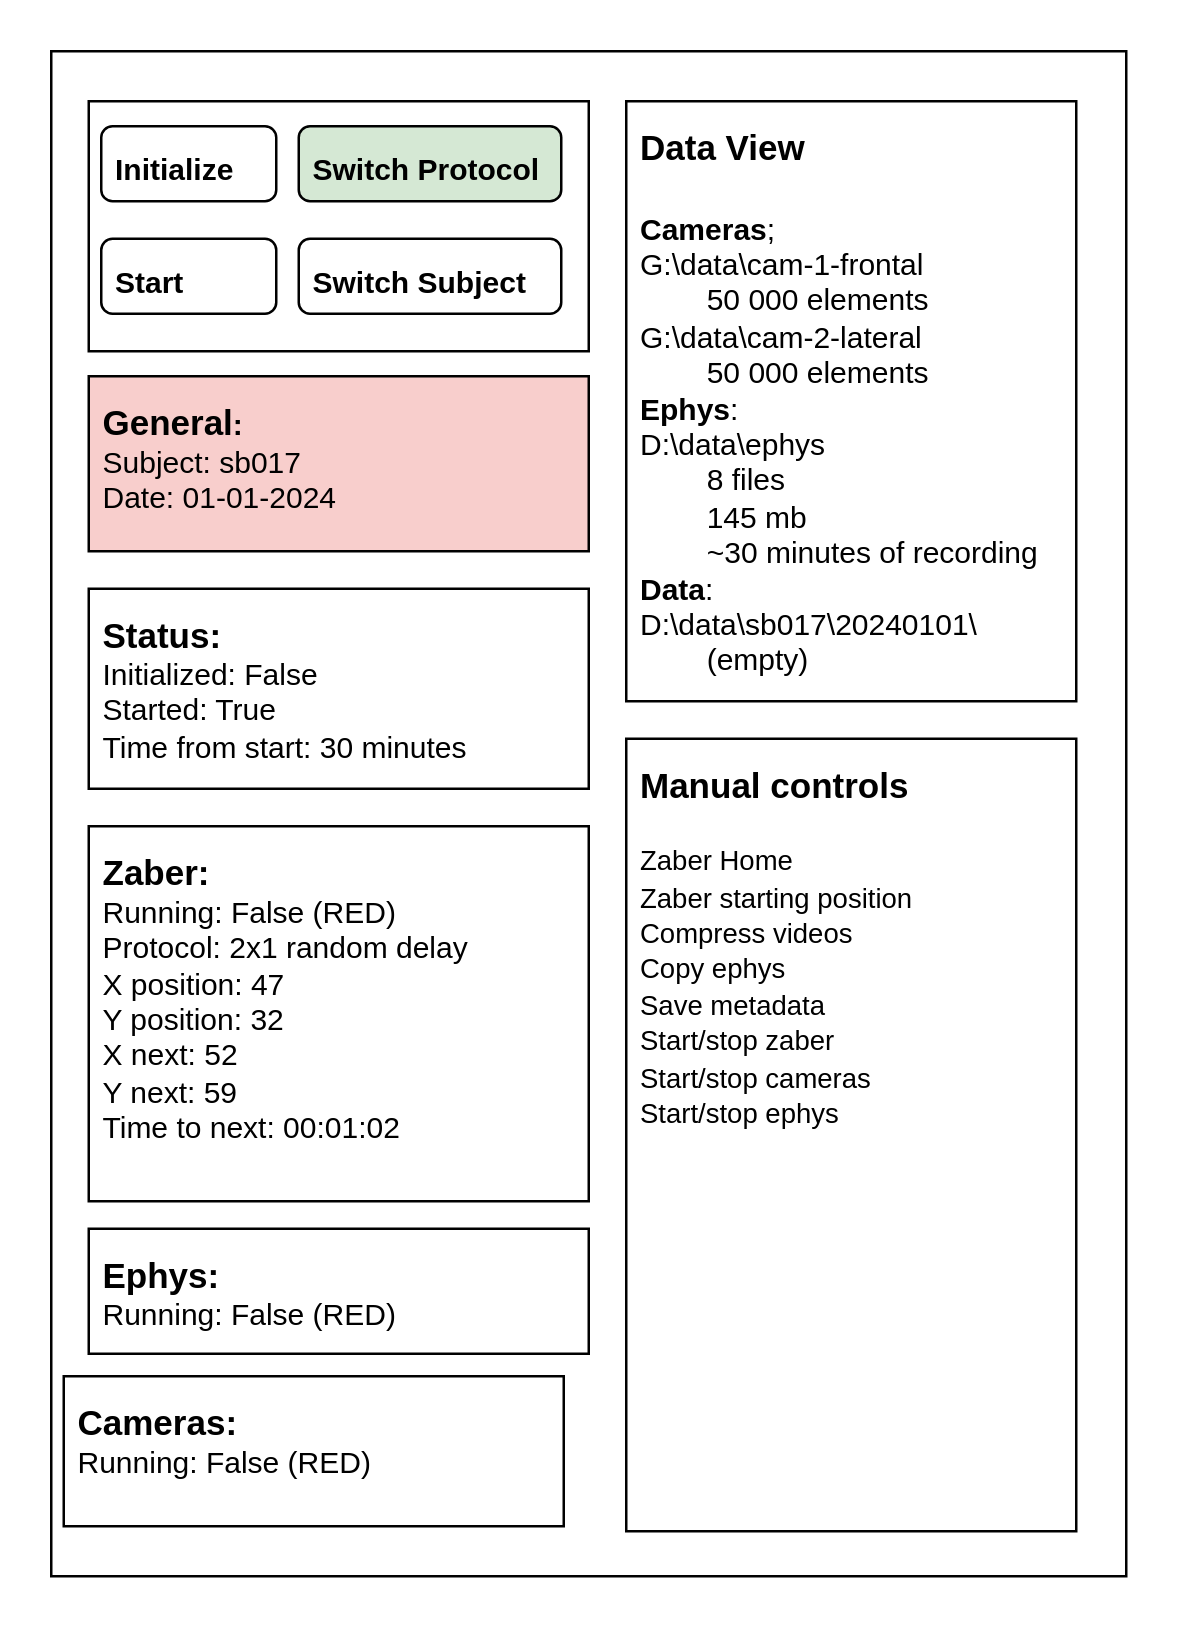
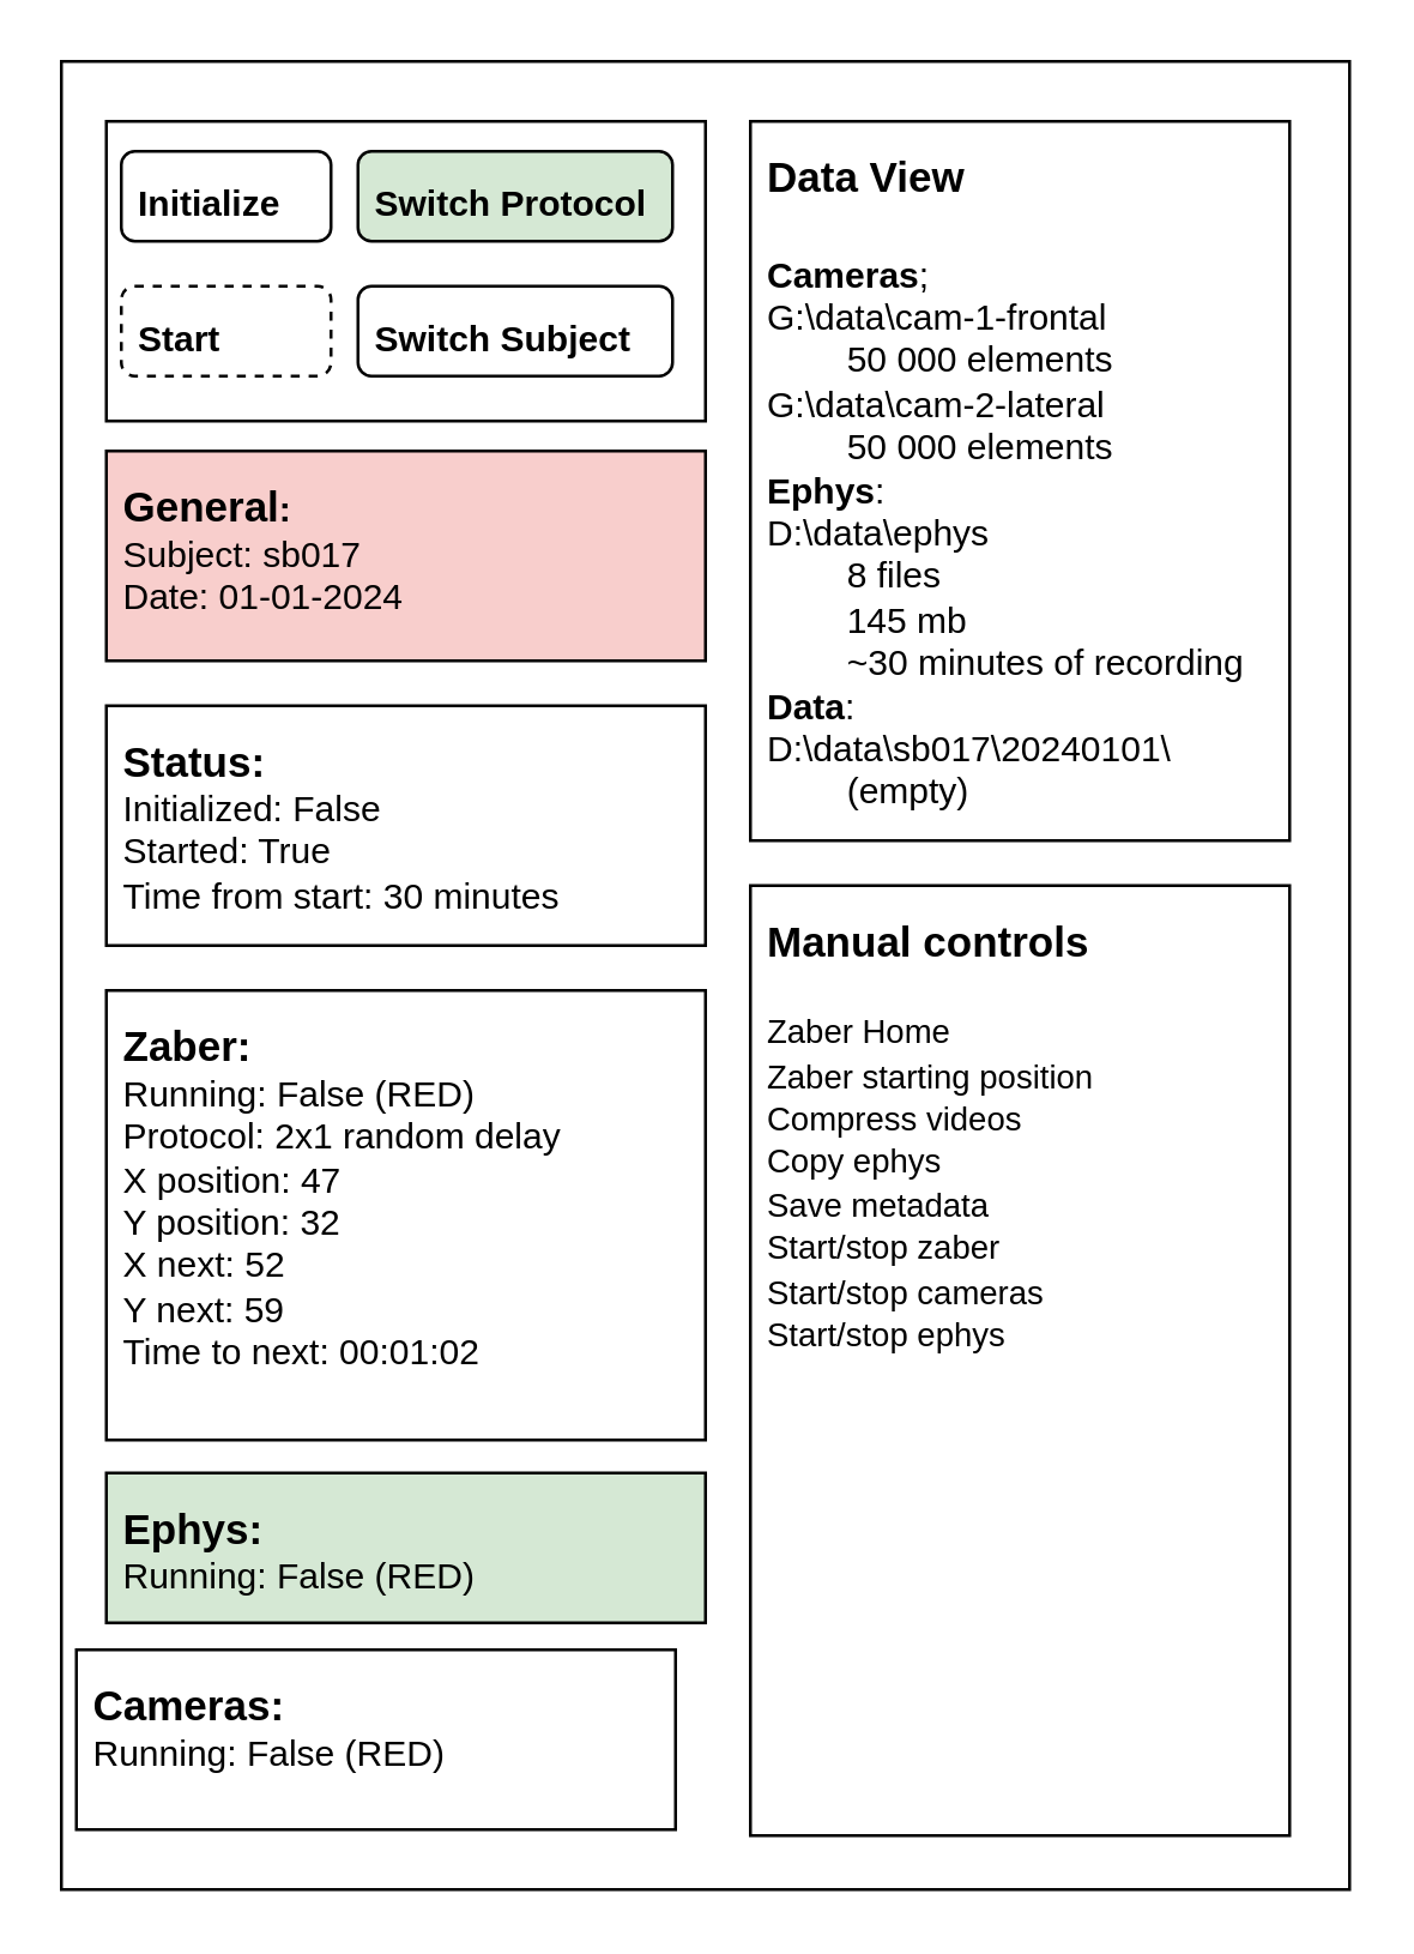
  <mxCell id="0" />
  <mxCell id="1" parent="0" />
  <mxCell id="2" value="" style="rounded=0;whiteSpace=wrap;html=1;align=left;horizontal=1;labelPosition=center;verticalLabelPosition=middle;verticalAlign=top;spacingLeft=4;spacingBottom=0;spacingTop=4;" vertex="1" parent="1"><mxGeometry y="20" width="430" height="610" as="geometry" x="20" /></mxCell>
  <mxCell id="3" value="&lt;div&gt;&lt;b&gt;&lt;font style=&quot;font-size: 14px;&quot;&gt;General&lt;/font&gt;:&lt;/b&gt;&lt;/div&gt;&lt;div&gt;Subject: sb017&lt;br&gt;&lt;/div&gt;&lt;div&gt;Date: 01-01-2024&lt;/div&gt;&lt;div&gt;&lt;br&gt;&lt;/div&gt;" style="rounded=0;whiteSpace=wrap;html=1;align=left;horizontal=1;labelPosition=center;verticalLabelPosition=middle;verticalAlign=top;spacingLeft=4;spacingBottom=0;spacingTop=4;fillColor=#f8cecc;" vertex="1" parent="1"><mxGeometry x="35" y="150" width="200" height="70" as="geometry" /></mxCell>
  <mxCell id="4" value="&lt;div&gt;&lt;b&gt;&lt;font style=&quot;font-size: 14px;&quot;&gt;Data View&lt;/font&gt;&lt;/b&gt;&lt;/div&gt;&lt;div&gt;&lt;b&gt;&lt;font style=&quot;font-size: 14px;&quot;&gt;&lt;br&gt;&lt;/font&gt;&lt;/b&gt;&lt;/div&gt;&lt;div&gt;&lt;b&gt;Cameras&lt;/b&gt;;&lt;br&gt;G:\data\cam-1-frontal&lt;/div&gt;&lt;div&gt;&lt;span style=&quot;white-space: pre;&quot;&gt;&#09;&lt;/span&gt;50 000 elements&lt;br&gt;&lt;/div&gt;&lt;div&gt;G:\data\cam-2-lateral&lt;/div&gt;&lt;div&gt;&lt;span style=&quot;white-space: pre;&quot;&gt;&#09;&lt;/span&gt;50 000 elements&lt;/div&gt;&lt;div&gt;&lt;b&gt;Ephys&lt;/b&gt;:&lt;br&gt;D:\data\ephys&lt;/div&gt;&lt;div&gt;&lt;span style=&quot;white-space: pre;&quot;&gt;&#09;&lt;/span&gt;8 files&lt;/div&gt;&lt;div&gt;&lt;span style=&quot;white-space: pre;&quot;&gt;&#09;&lt;/span&gt;145 mb&lt;/div&gt;&lt;div&gt;&lt;span style=&quot;white-space: pre;&quot;&gt;&#09;&lt;/span&gt;~30 minutes of recording&lt;/div&gt;&lt;div&gt;&lt;b&gt;Data&lt;/b&gt;:&lt;/div&gt;&lt;div&gt;D:\data\sb017\20240101\&lt;/div&gt;&lt;div&gt;&lt;span style=&quot;white-space: pre;&quot;&gt;&#09;(empty)&lt;/span&gt;&lt;br&gt;&lt;/div&gt;&lt;div&gt;&lt;br&gt;&lt;/div&gt;" style="rounded=0;whiteSpace=wrap;html=1;align=left;horizontal=1;labelPosition=center;verticalLabelPosition=middle;verticalAlign=top;spacingLeft=4;spacingBottom=0;spacingTop=4;" vertex="1" parent="1"><mxGeometry x="250" y="40" width="180" height="240" as="geometry" /></mxCell>
  <mxCell id="5" value="&lt;div&gt;&lt;b&gt;&lt;font style=&quot;font-size: 14px;&quot;&gt;Zaber:&lt;/font&gt;&lt;/b&gt;&lt;/div&gt;&lt;div&gt;Running: False (RED)&lt;br&gt;&lt;/div&gt;&lt;div&gt;Protocol: 2x1 random delay&lt;br&gt;&lt;/div&gt;&lt;div&gt;X position: 47&lt;/div&gt;&lt;div&gt;Y position: 32&lt;/div&gt;&lt;div&gt;X next: 52&lt;/div&gt;&lt;div&gt;Y next: 59&lt;/div&gt;&lt;div&gt;Time to next: 00:01:02&lt;br&gt;&lt;/div&gt;" style="rounded=0;whiteSpace=wrap;html=1;align=left;horizontal=1;labelPosition=center;verticalLabelPosition=middle;verticalAlign=top;spacingLeft=4;spacingBottom=0;spacingTop=4;" vertex="1" parent="1"><mxGeometry x="35" y="330" width="200" height="150" as="geometry" /></mxCell>
- <mxCell id="6" value="&lt;div&gt;&lt;b&gt;&lt;font style=&quot;font-size: 14px;&quot;&gt;Ephys:&lt;/font&gt;&lt;/b&gt;&lt;br&gt;Running: False (RED)&lt;/div&gt;" style="rounded=0;whiteSpace=wrap;html=1;align=left;horizontal=1;labelPosition=center;verticalLabelPosition=middle;verticalAlign=top;spacingLeft=4;spacingBottom=0;spacingTop=4;" vertex="1" parent="1"><mxGeometry x="35" y="491" width="200" height="50" as="geometry" /></mxCell>
+ <mxCell id="6" value="&lt;div&gt;&lt;b&gt;&lt;font style=&quot;font-size: 14px;&quot;&gt;Ephys:&lt;/font&gt;&lt;/b&gt;&lt;br&gt;Running: False (RED)&lt;/div&gt;" style="rounded=0;whiteSpace=wrap;html=1;align=left;horizontal=1;labelPosition=center;verticalLabelPosition=middle;verticalAlign=top;spacingLeft=4;spacingBottom=0;spacingTop=4;fillColor=#d5e8d4;" vertex="1" parent="1"><mxGeometry x="35" y="491" width="200" height="50" as="geometry" /></mxCell>
  <mxCell id="7" value="&lt;div&gt;&lt;b&gt;&lt;font style=&quot;font-size: 14px;&quot;&gt;Cameras:&lt;/font&gt;&lt;/b&gt;&lt;br&gt;Running: False (RED)&lt;br&gt;&lt;/div&gt;" style="rounded=0;whiteSpace=wrap;html=1;align=left;horizontal=1;labelPosition=center;verticalLabelPosition=middle;verticalAlign=top;spacingLeft=4;spacingBottom=0;spacingTop=4;" vertex="1" parent="1"><mxGeometry x="25" y="550" width="200" height="60" as="geometry" /></mxCell>
  <mxCell id="8" value="&lt;div style=&quot;font-size: 14px;&quot;&gt;&lt;b&gt;Status:&lt;/b&gt;&lt;br&gt;&lt;/div&gt;&lt;div&gt;Initialized: False&lt;/div&gt;&lt;div&gt;Started: True&lt;/div&gt;&lt;div&gt;Time from start: 30 minutes&lt;/div&gt;" style="rounded=0;whiteSpace=wrap;html=1;align=left;horizontal=1;labelPosition=center;verticalLabelPosition=middle;verticalAlign=top;spacingLeft=4;spacingBottom=0;spacingTop=4;" vertex="1" parent="1"><mxGeometry x="35" y="235" width="200" height="80" as="geometry" /></mxCell>
  <mxCell id="9" value="&lt;div&gt;&lt;br&gt;&lt;/div&gt;" style="rounded=0;whiteSpace=wrap;html=1;align=left;horizontal=1;labelPosition=center;verticalLabelPosition=middle;verticalAlign=top;spacingLeft=4;spacingBottom=0;spacingTop=4;" vertex="1" parent="1"><mxGeometry x="35" y="40" width="200" height="100" as="geometry" /></mxCell>
  <mxCell id="10" value="&lt;b&gt;Initialize&lt;/b&gt;" style="rounded=1;whiteSpace=wrap;html=1;align=left;horizontal=1;labelPosition=center;verticalLabelPosition=middle;verticalAlign=top;spacingLeft=4;spacingBottom=0;spacingTop=4;" vertex="1" parent="1"><mxGeometry x="40" y="50" width="70" height="30" as="geometry" /></mxCell>
- <mxCell id="11" value="&lt;b&gt;Start&lt;/b&gt;" style="rounded=1;whiteSpace=wrap;html=1;align=left;horizontal=1;labelPosition=center;verticalLabelPosition=middle;verticalAlign=top;spacingLeft=4;spacingBottom=0;spacingTop=4;" vertex="1" parent="1"><mxGeometry x="40" y="95" width="70" height="30" as="geometry" /></mxCell>
+ <mxCell id="11" value="&lt;b&gt;Start&lt;/b&gt;" style="rounded=1;whiteSpace=wrap;html=1;align=left;horizontal=1;labelPosition=center;verticalLabelPosition=middle;verticalAlign=top;spacingLeft=4;spacingBottom=0;spacingTop=4;dashed=1;" vertex="1" parent="1"><mxGeometry x="40" y="95" width="70" height="30" as="geometry" /></mxCell>
  <mxCell id="12" value="&lt;b&gt;Switch Protocol&lt;br&gt;&lt;/b&gt;" style="rounded=1;whiteSpace=wrap;html=1;align=left;horizontal=1;labelPosition=center;verticalLabelPosition=middle;verticalAlign=top;spacingLeft=4;spacingBottom=0;spacingTop=4;fillColor=#d5e8d4;" vertex="1" parent="1"><mxGeometry x="119" y="50" width="105" height="30" as="geometry" /></mxCell>
  <mxCell id="13" value="&lt;b&gt;Switch Subject&lt;/b&gt;" style="rounded=1;whiteSpace=wrap;html=1;align=left;horizontal=1;labelPosition=center;verticalLabelPosition=middle;verticalAlign=top;spacingLeft=4;spacingBottom=0;spacingTop=4;" vertex="1" parent="1"><mxGeometry x="119" y="95" width="105" height="30" as="geometry" /></mxCell>
  <mxCell id="14" value="&lt;font size=&quot;1&quot;&gt;&lt;b style=&quot;font-size: 14px;&quot;&gt;Manual controls&lt;/b&gt;&lt;/font&gt;&lt;font style=&quot;font-size: 11px;&quot;&gt;&lt;br&gt;&lt;/font&gt;&lt;br&gt;&lt;font style=&quot;font-size: 11px;&quot;&gt;&lt;span style=&quot;font-family: Arial, sans-serif; color: rgb(0, 0, 0); background-color: transparent; font-weight: 400; font-style: normal; font-variant: normal; text-decoration: none; vertical-align: baseline; white-space: pre-wrap;&quot;&gt;Zaber Home&lt;/span&gt;&lt;/font&gt;&lt;br&gt;&lt;font style=&quot;font-size: 11px;&quot;&gt;&lt;span style=&quot;font-family: Arial, sans-serif; color: rgb(0, 0, 0); background-color: transparent; font-weight: 400; font-style: normal; font-variant: normal; text-decoration: none; vertical-align: baseline; white-space: pre-wrap;&quot;&gt;Zaber starting position&lt;/span&gt;&lt;/font&gt;&lt;br&gt;&lt;font style=&quot;font-size: 11px;&quot;&gt;&lt;span style=&quot;font-family: Arial, sans-serif; color: rgb(0, 0, 0); background-color: transparent; font-weight: 400; font-style: normal; font-variant: normal; text-decoration: none; vertical-align: baseline; white-space: pre-wrap;&quot;&gt;Compress videos&lt;/span&gt;&lt;/font&gt;&lt;br&gt;&lt;font style=&quot;font-size: 11px;&quot;&gt;&lt;span style=&quot;font-family: Arial, sans-serif; color: rgb(0, 0, 0); background-color: transparent; font-weight: 400; font-style: normal; font-variant: normal; text-decoration: none; vertical-align: baseline; white-space: pre-wrap;&quot;&gt;Copy ephys&lt;/span&gt;&lt;/font&gt;&lt;br&gt;&lt;font style=&quot;font-size: 11px;&quot;&gt;&lt;span style=&quot;font-family: Arial, sans-serif; color: rgb(0, 0, 0); background-color: transparent; font-weight: 400; font-style: normal; font-variant: normal; text-decoration: none; vertical-align: baseline; white-space: pre-wrap;&quot;&gt;Save metadata&amp;nbsp;&lt;/span&gt;&lt;/font&gt;&lt;br&gt;&lt;font style=&quot;font-size: 11px;&quot;&gt;&lt;span style=&quot;font-family: Arial, sans-serif; color: rgb(0, 0, 0); background-color: transparent; font-weight: 400; font-style: normal; font-variant: normal; text-decoration: none; vertical-align: baseline; white-space: pre-wrap;&quot;&gt;Start/stop zaber&lt;/span&gt;&lt;/font&gt;&lt;br&gt;&lt;font style=&quot;font-size: 11px;&quot;&gt;&lt;span style=&quot;font-family: Arial, sans-serif; color: rgb(0, 0, 0); background-color: transparent; font-weight: 400; font-style: normal; font-variant: normal; text-decoration: none; vertical-align: baseline; white-space: pre-wrap;&quot;&gt;Start/stop cameras&lt;/span&gt;&lt;/font&gt;&lt;br&gt;&lt;font style=&quot;font-size: 11px;&quot;&gt;&lt;span style=&quot;font-family: Arial, sans-serif; color: rgb(0, 0, 0); background-color: transparent; font-weight: 400; font-style: normal; font-variant: normal; text-decoration: none; vertical-align: baseline; white-space: pre-wrap;&quot;&gt;Start/stop ephys&lt;/span&gt;&lt;/font&gt;&lt;br&gt;&lt;br&gt;&lt;br&gt;&lt;br&gt;&lt;br&gt;&lt;br&gt;&lt;br&gt;&lt;br&gt;&lt;div&gt;&lt;br&gt;&lt;/div&gt;" style="rounded=0;whiteSpace=wrap;html=1;align=left;horizontal=1;labelPosition=center;verticalLabelPosition=middle;verticalAlign=top;spacingLeft=4;spacingBottom=0;spacingTop=4;" vertex="1" parent="1"><mxGeometry x="250" y="295" width="180" height="317" as="geometry" /></mxCell>
